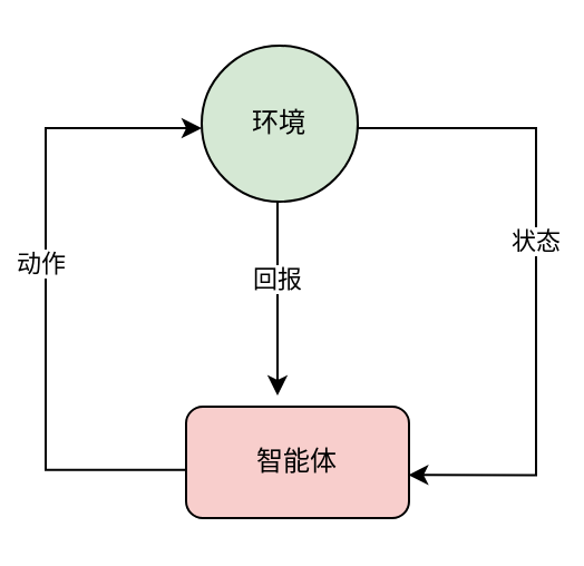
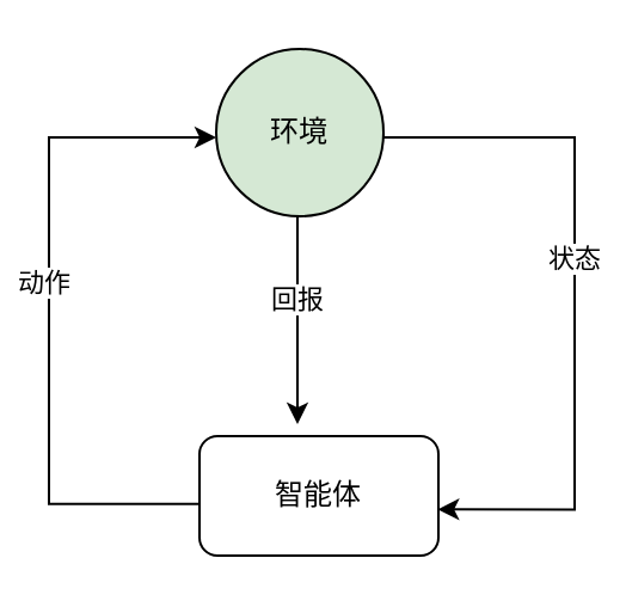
  <mxCell id="0" />
  <mxCell id="1" parent="0" />
  <mxCell id="2" value="" style="edgeStyle=orthogonalEdgeStyle;rounded=0;orthogonalLoop=1;jettySize=auto;html=1;exitX=0;exitY=0.567;exitDx=0;exitDy=0;exitPerimeter=0;" parent="1" edge="1" source="4"><mxGeometry relative="1" as="geometry"><mxPoint x="70" y="211" as="sourcePoint" /><mxPoint x="90" y="57" as="targetPoint" /><Array as="points"><mxPoint x="20" y="210" /><mxPoint x="20" y="57" /></Array></mxGeometry></mxCell>
  <mxCell id="3" value="动作" style="edgeLabel;html=1;align=center;verticalAlign=middle;resizable=0;points=[];" parent="2" vertex="1" connectable="0"><mxGeometry x="0.091" y="3" relative="1" as="geometry"><mxPoint as="offset" /></mxGeometry></mxCell>
- <mxCell id="4" value="智能体" style="rounded=1;whiteSpace=wrap;html=1;fillColor=#f8cecc;" parent="1" vertex="1"><mxGeometry x="83" y="182" width="100" height="50" as="geometry" /></mxCell>
+ <mxCell id="4" value="智能体" style="rounded=1;whiteSpace=wrap;html=1;" parent="1" vertex="1"><mxGeometry x="83" y="182" width="100" height="50" as="geometry" /></mxCell>
  <mxCell id="5" value="" style="edgeStyle=orthogonalEdgeStyle;rounded=0;orthogonalLoop=1;jettySize=auto;html=1;" parent="1" edge="1"><mxGeometry relative="1" as="geometry"><mxPoint x="124" y="87" as="sourcePoint" /><mxPoint x="124" y="177" as="targetPoint" /></mxGeometry></mxCell>
  <mxCell id="6" value="回报" style="edgeLabel;html=1;align=center;verticalAlign=middle;resizable=0;points=[];" parent="5" vertex="1" connectable="0"><mxGeometry x="-0.185" y="-1" relative="1" as="geometry"><mxPoint as="offset" /></mxGeometry></mxCell>
  <mxCell id="7" value="" style="edgeStyle=orthogonalEdgeStyle;rounded=0;orthogonalLoop=1;jettySize=auto;html=1;entryX=1.022;entryY=0.578;entryDx=0;entryDy=0;entryPerimeter=0;exitX=1;exitY=0.5;exitDx=0;exitDy=0;" parent="1" edge="1" source="9"><mxGeometry relative="1" as="geometry"><mxPoint x="180" y="57" as="sourcePoint" /><mxPoint x="182.64" y="212.68" as="targetPoint" /><Array as="points"><mxPoint x="160" y="57" /><mxPoint x="240" y="57" /><mxPoint x="240" y="213" /></Array></mxGeometry></mxCell>
  <mxCell id="8" value="状态" style="edgeLabel;html=1;align=center;verticalAlign=middle;resizable=0;points=[];" parent="7" vertex="1" connectable="0"><mxGeometry x="-0.11" y="-1" relative="1" as="geometry"><mxPoint y="1" as="offset" /></mxGeometry></mxCell>
  <mxCell id="9" value="环境" style="ellipse;whiteSpace=wrap;html=1;aspect=fixed;fillColor=#d5e8d4;" vertex="1" parent="1"><mxGeometry x="90" y="20" width="70" height="70" as="geometry" /></mxCell>
